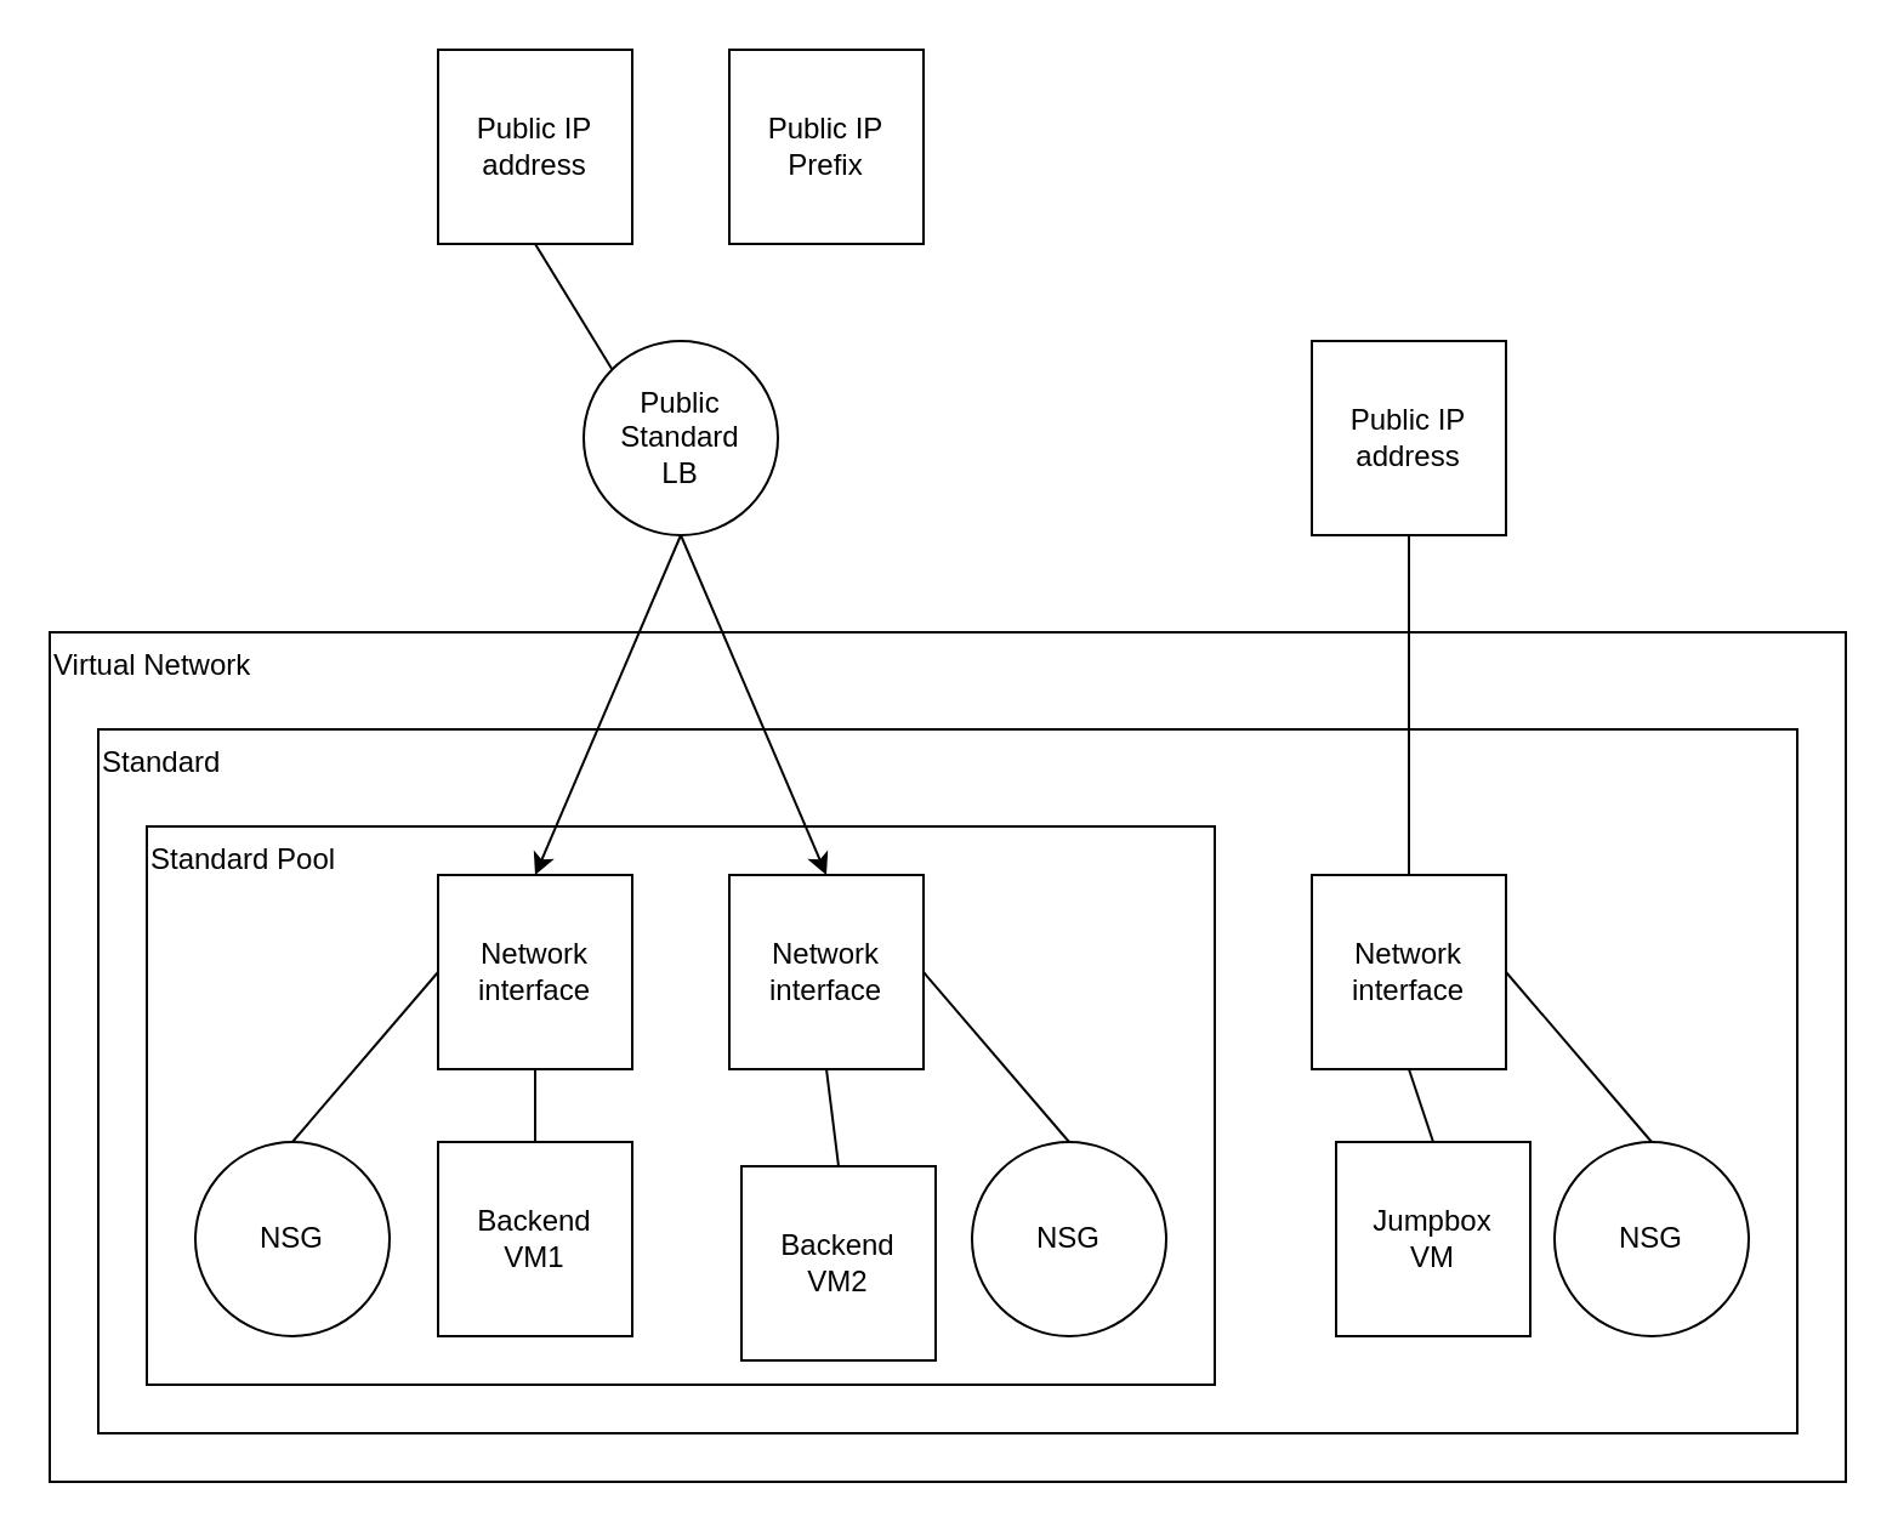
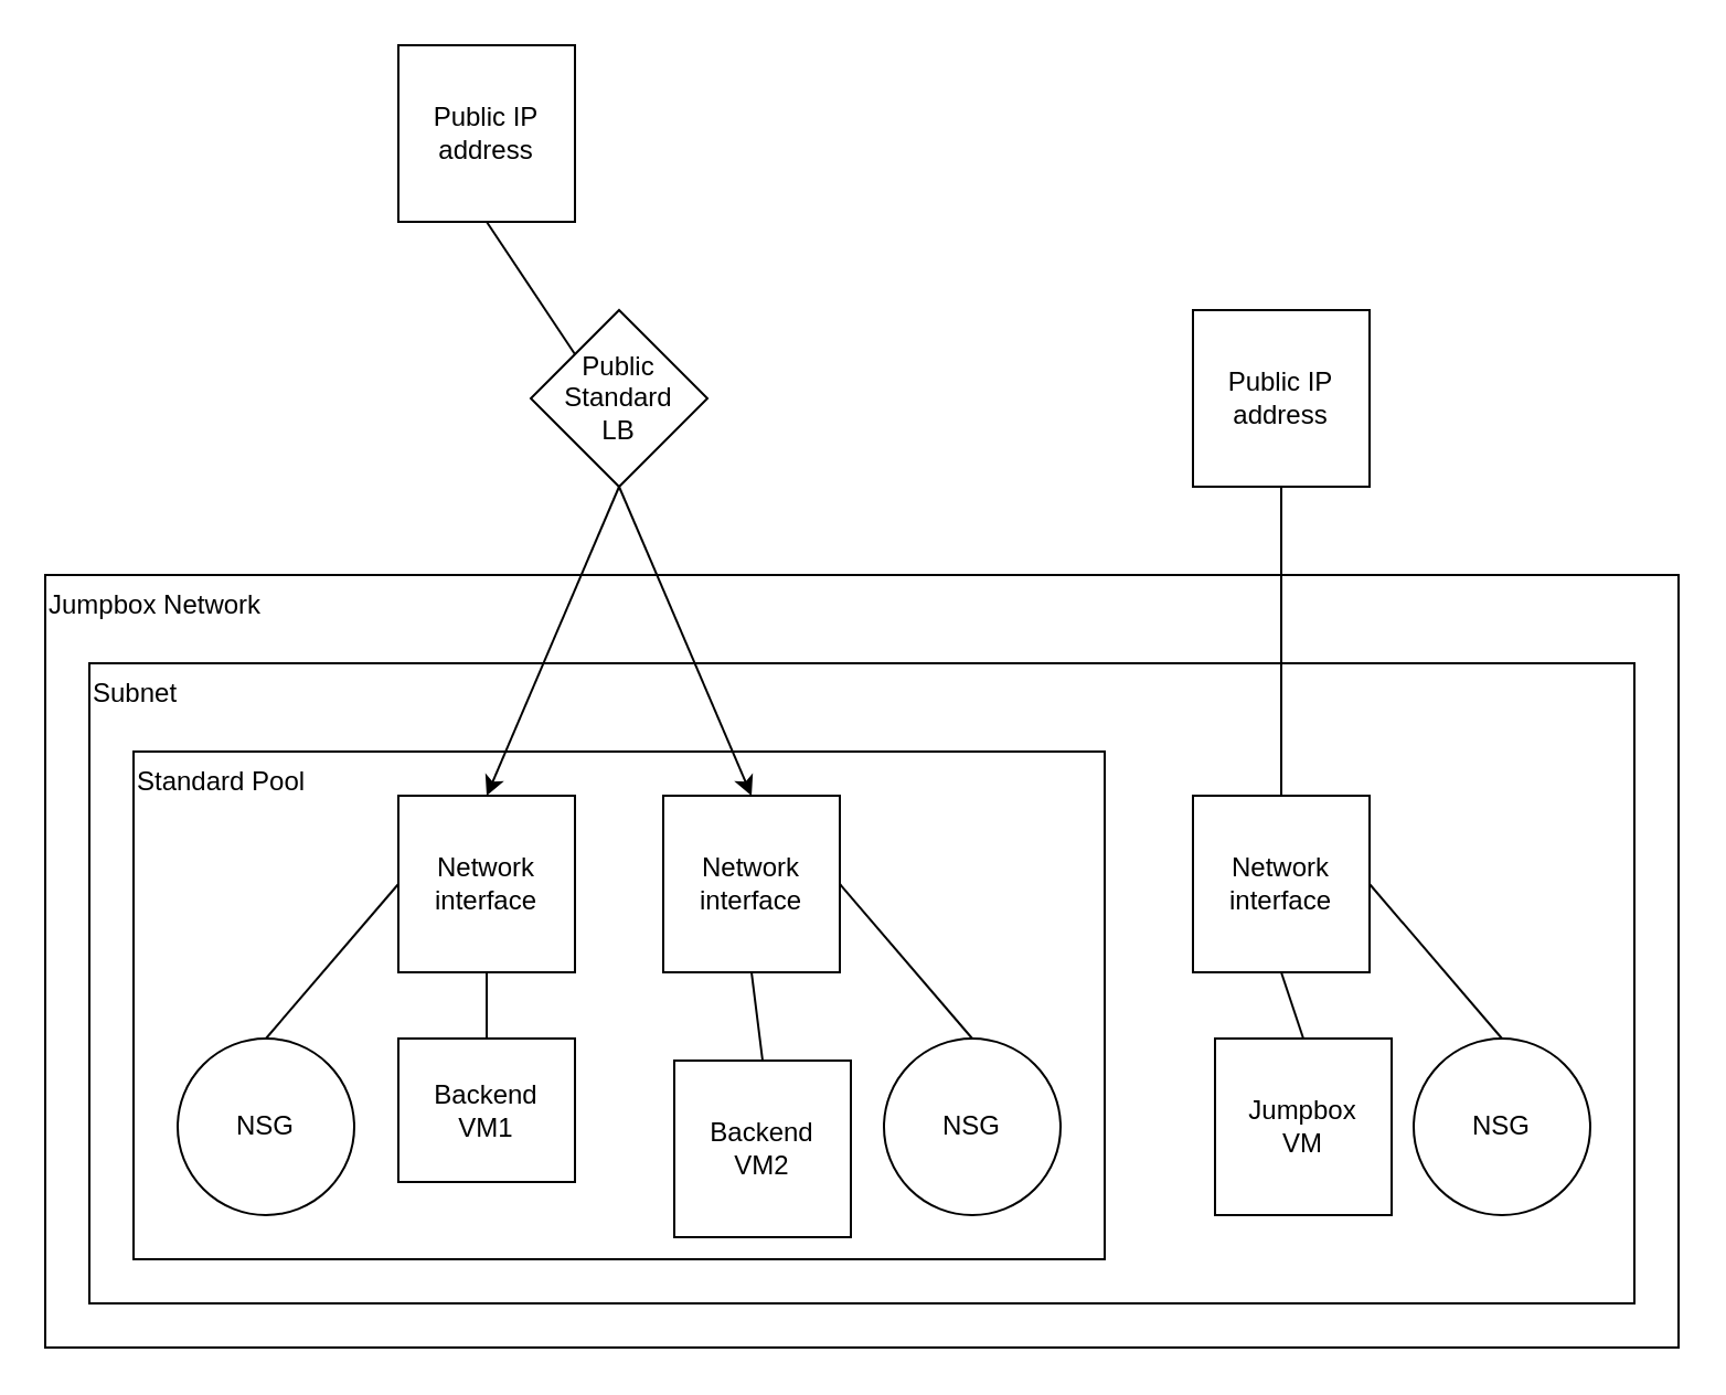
  <mxCell id="0" />
  <mxCell id="1" parent="0" />
  <mxCell id="2" value="Public IP address" style="rounded=0;whiteSpace=wrap;html=1;" parent="1" vertex="1"><mxGeometry x="540" y="140" width="80" height="80" as="geometry" /></mxCell>
- <mxCell id="3" value="Public&lt;br&gt;Standard&lt;br&gt;LB" style="ellipse;whiteSpace=wrap;html=1;" parent="1" vertex="1"><mxGeometry x="240" y="140" width="80" height="80" as="geometry" /></mxCell>
+ <mxCell id="3" value="Public&lt;br&gt;Standard&lt;br&gt;LB" style="rhombus;whiteSpace=wrap;html=1;" parent="1" vertex="1"><mxGeometry x="240" y="140" width="80" height="80" as="geometry" /></mxCell>
  <mxCell id="4" value="Public IP address" style="rounded=0;whiteSpace=wrap;html=1;" parent="1" vertex="1"><mxGeometry x="180" y="20" width="80" height="80" as="geometry" /></mxCell>
- <mxCell id="5" value="Public IP Prefix" style="rounded=0;whiteSpace=wrap;html=1;" parent="1" vertex="1"><mxGeometry x="300" y="20" width="80" height="80" as="geometry" /></mxCell>
- <mxCell id="6" value="Virtual Network" style="rounded=0;whiteSpace=wrap;html=1;align=left;verticalAlign=top;" parent="1" vertex="1"><mxGeometry x="20" y="260" width="740" height="350" as="geometry" /></mxCell>
- <mxCell id="7" value="Standard" style="rounded=0;whiteSpace=wrap;html=1;align=left;verticalAlign=top;" parent="1" vertex="1"><mxGeometry x="40" y="300" width="700" height="290" as="geometry" /></mxCell>
+ <mxCell id="6" value="Jumpbox Network" style="rounded=0;whiteSpace=wrap;html=1;align=left;verticalAlign=top;" parent="1" vertex="1"><mxGeometry x="20" y="260" width="740" height="350" as="geometry" /></mxCell>
+ <mxCell id="7" value="Subnet" style="rounded=0;whiteSpace=wrap;html=1;align=left;verticalAlign=top;" parent="1" vertex="1"><mxGeometry x="40" y="300" width="700" height="290" as="geometry" /></mxCell>
  <mxCell id="8" value="Standard Pool" style="rounded=0;whiteSpace=wrap;html=1;align=left;verticalAlign=top;" parent="1" vertex="1"><mxGeometry x="60" y="340" width="440" height="230" as="geometry" /></mxCell>
  <mxCell id="9" value="Network&lt;br&gt;interface" style="rounded=0;whiteSpace=wrap;html=1;" parent="1" vertex="1"><mxGeometry x="180" y="360" width="80" height="80" as="geometry" /></mxCell>
- <mxCell id="10" value="Backend&lt;br&gt;VM1" style="rounded=0;whiteSpace=wrap;html=1;" parent="1" vertex="1"><mxGeometry x="180" y="470" width="80" height="80" as="geometry" /></mxCell>
+ <mxCell id="10" value="Backend&lt;br&gt;VM1" style="rounded=0;whiteSpace=wrap;html=1;" parent="1" vertex="1"><mxGeometry x="180" y="470" width="80" height="65" as="geometry" /></mxCell>
  <mxCell id="11" value="Network&lt;br&gt;interface" style="rounded=0;whiteSpace=wrap;html=1;" parent="1" vertex="1"><mxGeometry x="300" y="360" width="80" height="80" as="geometry" /></mxCell>
  <mxCell id="12" value="Backend&lt;br&gt;VM2" style="rounded=0;whiteSpace=wrap;html=1;" parent="1" vertex="1"><mxGeometry x="305" y="480" width="80" height="80" as="geometry" /></mxCell>
  <mxCell id="13" value="" style="endArrow=none;html=1;exitX=0.5;exitY=0;exitDx=0;exitDy=0;entryX=0.5;entryY=1;entryDx=0;entryDy=0;" parent="1" source="10" target="9" edge="1"><mxGeometry width="50" height="50" relative="1" as="geometry"><mxPoint x="620" y="260" as="sourcePoint" /><mxPoint x="670" y="210" as="targetPoint" /></mxGeometry></mxCell>
  <mxCell id="14" value="" style="endArrow=none;html=1;entryX=0;entryY=0.5;entryDx=0;entryDy=0;" parent="1" target="9" edge="1"><mxGeometry width="50" height="50" relative="1" as="geometry"><mxPoint x="120" y="470" as="sourcePoint" /><mxPoint x="110" y="160" as="targetPoint" /></mxGeometry></mxCell>
  <mxCell id="15" value="" style="endArrow=none;html=1;entryX=1;entryY=0.5;entryDx=0;entryDy=0;" parent="1" target="11" edge="1"><mxGeometry width="50" height="50" relative="1" as="geometry"><mxPoint x="440" y="470" as="sourcePoint" /><mxPoint x="190" y="410" as="targetPoint" /></mxGeometry></mxCell>
  <mxCell id="16" value="" style="endArrow=none;html=1;exitX=0.5;exitY=0;exitDx=0;exitDy=0;entryX=0.5;entryY=1;entryDx=0;entryDy=0;" parent="1" source="12" target="11" edge="1"><mxGeometry width="50" height="50" relative="1" as="geometry"><mxPoint x="230" y="480" as="sourcePoint" /><mxPoint x="230" y="450" as="targetPoint" /></mxGeometry></mxCell>
  <mxCell id="17" value="" style="endArrow=classic;html=1;entryX=0.5;entryY=0;entryDx=0;entryDy=0;exitX=0.5;exitY=1;exitDx=0;exitDy=0;" parent="1" source="3" target="9" edge="1"><mxGeometry width="50" height="50" relative="1" as="geometry"><mxPoint x="240" y="170" as="sourcePoint" /><mxPoint x="240" y="360" as="targetPoint" /></mxGeometry></mxCell>
  <mxCell id="18" value="" style="endArrow=classic;html=1;entryX=0.5;entryY=0;entryDx=0;entryDy=0;exitX=0.5;exitY=1;exitDx=0;exitDy=0;" parent="1" source="3" target="11" edge="1"><mxGeometry width="50" height="50" relative="1" as="geometry"><mxPoint x="320" y="170" as="sourcePoint" /><mxPoint x="320" y="360" as="targetPoint" /></mxGeometry></mxCell>
  <mxCell id="19" value="Network&lt;br&gt;interface" style="rounded=0;whiteSpace=wrap;html=1;" parent="1" vertex="1"><mxGeometry x="540" y="360" width="80" height="80" as="geometry" /></mxCell>
  <mxCell id="20" value="Jumpbox&lt;br&gt;VM" style="rounded=0;whiteSpace=wrap;html=1;" parent="1" vertex="1"><mxGeometry x="550" y="470" width="80" height="80" as="geometry" /></mxCell>
  <mxCell id="21" value="" style="endArrow=none;html=1;entryX=1;entryY=0.5;entryDx=0;entryDy=0;exitX=0.5;exitY=0;exitDx=0;exitDy=0;" parent="1" source="26" target="19" edge="1"><mxGeometry width="50" height="50" relative="1" as="geometry"><mxPoint x="680" y="480" as="sourcePoint" /><mxPoint x="430" y="410" as="targetPoint" /></mxGeometry></mxCell>
  <mxCell id="22" value="" style="endArrow=none;html=1;exitX=0.5;exitY=0;exitDx=0;exitDy=0;entryX=0.5;entryY=1;entryDx=0;entryDy=0;" parent="1" source="20" target="19" edge="1"><mxGeometry width="50" height="50" relative="1" as="geometry"><mxPoint x="470" y="480" as="sourcePoint" /><mxPoint x="470" y="450" as="targetPoint" /></mxGeometry></mxCell>
  <mxCell id="23" value="" style="endArrow=none;html=1;entryX=0.5;entryY=1;entryDx=0;entryDy=0;exitX=0.5;exitY=0;exitDx=0;exitDy=0;" parent="1" source="19" target="2" edge="1"><mxGeometry width="50" height="50" relative="1" as="geometry"><mxPoint x="520" y="180" as="sourcePoint" /><mxPoint x="570" y="130" as="targetPoint" /></mxGeometry></mxCell>
  <mxCell id="24" value="" style="endArrow=none;html=1;entryX=0.5;entryY=1;entryDx=0;entryDy=0;exitX=0;exitY=0;exitDx=0;exitDy=0;" parent="1" source="3" target="4" edge="1"><mxGeometry width="50" height="50" relative="1" as="geometry"><mxPoint x="110" y="150" as="sourcePoint" /><mxPoint x="160" y="100" as="targetPoint" /></mxGeometry></mxCell>
  <mxCell id="25" value="NSG" style="ellipse;whiteSpace=wrap;html=1;" vertex="1" parent="1"><mxGeometry x="80" y="470" width="80" height="80" as="geometry" /></mxCell>
  <mxCell id="26" value="NSG" style="ellipse;whiteSpace=wrap;html=1;" vertex="1" parent="1"><mxGeometry x="640" y="470" width="80" height="80" as="geometry" /></mxCell>
  <mxCell id="27" value="NSG" style="ellipse;whiteSpace=wrap;html=1;" vertex="1" parent="1"><mxGeometry x="400" y="470" width="80" height="80" as="geometry" /></mxCell>
